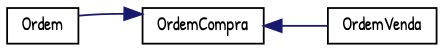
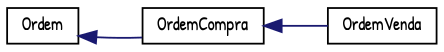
  digraph {
    fontname="Patrick Hand"
    rankdir=LR
    node [color=black fillcolor=white fontname="Patrick Hand" fontsize=10 shape=record style=filled]
    edge [color=midnightblue dir=back fontname="Patrick Hand" fontsize=10 labelfontname=Helvetica labelfontsize=10 style=solid]
    n1 [height=0.2 label=Ordem width=0.4]
    n2 [height=0.2 label=OrdemCompra width=0.4]
    n3 [height=0.2 label=OrdemVenda width=0.4]
-   n2 -> n1
+   n1 -> n2
    n2 -> n3
  }
